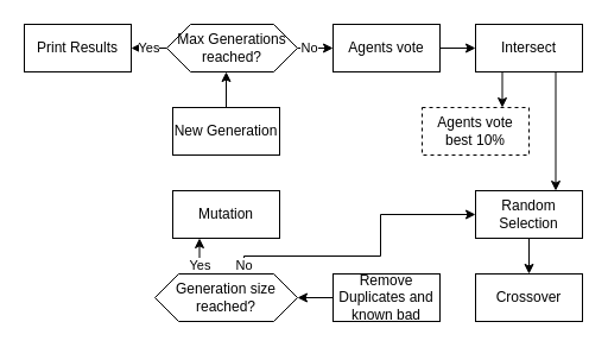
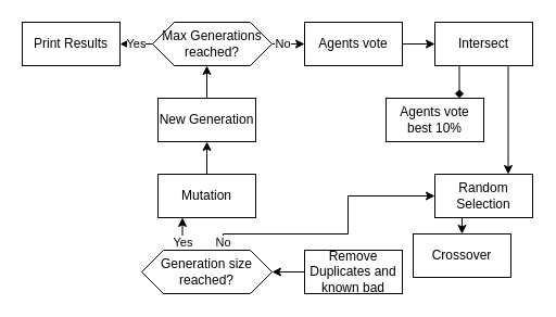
  <mxCell id="0" />
  <mxCell id="1" parent="0" />
  <mxCell id="2" value="No" style="edgeStyle=orthogonalEdgeStyle;rounded=0;orthogonalLoop=1;jettySize=auto;html=1;exitX=1;exitY=0.5;exitDx=0;exitDy=0;entryX=0;entryY=0.5;entryDx=0;entryDy=0;" edge="1" parent="1" source="23" target="5"><mxGeometry x="-0.314" relative="1" as="geometry"><mxPoint x="235" y="15" as="sourcePoint" /><mxPoint as="offset" /></mxGeometry></mxCell>
  <mxCell id="3" value="Yes" style="edgeStyle=orthogonalEdgeStyle;rounded=0;orthogonalLoop=1;jettySize=auto;html=1;exitX=0;exitY=0.5;exitDx=0;exitDy=0;entryX=1;entryY=0.5;entryDx=0;entryDy=0;" edge="1" parent="1" source="23" target="22"><mxGeometry relative="1" as="geometry"><mxPoint x="145" y="15" as="sourcePoint" /></mxGeometry></mxCell>
  <mxCell id="4" style="edgeStyle=orthogonalEdgeStyle;rounded=0;orthogonalLoop=1;jettySize=auto;html=1;exitX=1;exitY=0.5;exitDx=0;exitDy=0;" edge="1" parent="1" source="5" target="8"><mxGeometry relative="1" as="geometry" /></mxCell>
  <mxCell id="5" value="Agents vote" style="whiteSpace=wrap;html=1;" vertex="1" parent="1"><mxGeometry x="280" y="20" width="90" height="40" as="geometry" /></mxCell>
  <mxCell id="6" style="edgeStyle=orthogonalEdgeStyle;rounded=0;orthogonalLoop=1;jettySize=auto;html=1;exitX=0.75;exitY=1;exitDx=0;exitDy=0;entryX=0.75;entryY=0;entryDx=0;entryDy=0;" edge="1" parent="1" source="8" target="11"><mxGeometry relative="1" as="geometry" /></mxCell>
- <mxCell id="7" style="edgeStyle=orthogonalEdgeStyle;rounded=0;orthogonalLoop=1;jettySize=auto;html=1;exitX=0.25;exitY=1;exitDx=0;exitDy=0;entryX=0.75;entryY=0;entryDx=0;entryDy=0;" edge="1" parent="1" source="8" target="9"><mxGeometry relative="1" as="geometry" /></mxCell>
+ <mxCell id="7" style="edgeStyle=orthogonalEdgeStyle;rounded=0;orthogonalLoop=1;jettySize=auto;html=1;exitX=0.25;exitY=1;exitDx=0;exitDy=0;entryX=0.75;entryY=0;entryDx=0;entryDy=0;endArrow=diamond;" edge="1" parent="1" source="8" target="9"><mxGeometry relative="1" as="geometry" /></mxCell>
  <mxCell id="8" value="Intersect" style="whiteSpace=wrap;html=1;" vertex="1" parent="1"><mxGeometry x="400" y="20" width="90" height="40" as="geometry" /></mxCell>
- <mxCell id="9" value="Agents vote best 10%" style="whiteSpace=wrap;html=1;dashed=1;" vertex="1" parent="1"><mxGeometry x="355" y="90" width="90" height="40" as="geometry" /></mxCell>
+ <mxCell id="9" value="Agents vote best 10%" style="whiteSpace=wrap;html=1;" vertex="1" parent="1"><mxGeometry x="355" y="90" width="90" height="40" as="geometry" /></mxCell>
  <mxCell id="10" style="edgeStyle=orthogonalEdgeStyle;rounded=0;orthogonalLoop=1;jettySize=auto;html=1;exitX=0.5;exitY=1;exitDx=0;exitDy=0;entryX=0.5;entryY=0;entryDx=0;entryDy=0;" edge="1" parent="1" source="11" target="12"><mxGeometry relative="1" as="geometry" /></mxCell>
  <mxCell id="11" value="Random Selection" style="whiteSpace=wrap;html=1;" vertex="1" parent="1"><mxGeometry x="400" y="160" width="90" height="40" as="geometry" /></mxCell>
- <mxCell id="12" value="Crossover" style="whiteSpace=wrap;html=1;" vertex="1" parent="1"><mxGeometry x="400" y="230" width="90" height="40" as="geometry" /></mxCell>
+ <mxCell id="12" value="Crossover" style="whiteSpace=wrap;html=1;" vertex="1" parent="1"><mxGeometry x="380" y="215" width="90" height="40" as="geometry" /></mxCell>
  <mxCell id="13" value="Mutation" style="whiteSpace=wrap;html=1;" vertex="1" parent="1"><mxGeometry x="145" y="160" width="90" height="40" as="geometry" /></mxCell>
  <mxCell id="14" style="edgeStyle=orthogonalEdgeStyle;rounded=0;orthogonalLoop=1;jettySize=auto;html=1;exitX=0;exitY=0.5;exitDx=0;exitDy=0;entryX=1;entryY=0.5;entryDx=0;entryDy=0;" edge="1" parent="1" source="15" target="18"><mxGeometry relative="1" as="geometry" /></mxCell>
  <mxCell id="15" value="Remove Duplicates and known bad" style="whiteSpace=wrap;html=1;" vertex="1" parent="1"><mxGeometry x="280" y="230" width="90" height="40" as="geometry" /></mxCell>
  <mxCell id="16" value="No" style="edgeStyle=orthogonalEdgeStyle;rounded=0;orthogonalLoop=1;jettySize=auto;html=1;exitX=0.625;exitY=0;exitDx=0;exitDy=0;entryX=0;entryY=0.5;entryDx=0;entryDy=0;" edge="1" parent="1" source="18" target="11"><mxGeometry x="-0.943" relative="1" as="geometry"><Array as="points"><mxPoint x="205" y="215" /><mxPoint x="320" y="215" /><mxPoint x="320" y="180" /></Array><mxPoint as="offset" /></mxGeometry></mxCell>
  <mxCell id="17" value="Yes" style="edgeStyle=orthogonalEdgeStyle;rounded=0;orthogonalLoop=1;jettySize=auto;html=1;exitX=0.375;exitY=0;exitDx=0;exitDy=0;entryX=0.25;entryY=1;entryDx=0;entryDy=0;" edge="1" parent="1" source="18" target="13"><mxGeometry x="-0.226" relative="1" as="geometry"><mxPoint as="offset" /></mxGeometry></mxCell>
  <mxCell id="18" value="Generation size reached?" style="shape=hexagon;perimeter=hexagonPerimeter2;whiteSpace=wrap;html=1;fixedSize=1;" vertex="1" parent="1"><mxGeometry x="130" y="230" width="120" height="40" as="geometry" /></mxCell>
  <mxCell id="19" style="edgeStyle=orthogonalEdgeStyle;rounded=0;orthogonalLoop=1;jettySize=auto;html=1;exitX=0.5;exitY=0;exitDx=0;exitDy=0;entryX=0.5;entryY=1;entryDx=0;entryDy=0;entryPerimeter=0;" edge="1" parent="1" source="21"><mxGeometry relative="1" as="geometry"><mxPoint x="190" y="60" as="targetPoint" /></mxGeometry></mxCell>
+ <mxCell id="20" value="" style="edgeStyle=orthogonalEdgeStyle;rounded=0;orthogonalLoop=1;jettySize=auto;html=1;exitX=0.5;exitY=0;exitDx=0;exitDy=0;entryX=0.5;entryY=1;entryDx=0;entryDy=0;entryPerimeter=0;" edge="1" parent="1" source="13" target="21"><mxGeometry relative="1" as="geometry"><mxPoint x="210" y="140" as="sourcePoint" /><mxPoint x="210" y="85" as="targetPoint" /></mxGeometry></mxCell>
  <mxCell id="21" value="New Generation" style="whiteSpace=wrap;html=1;" vertex="1" parent="1"><mxGeometry x="145" y="90" width="90" height="40" as="geometry" /></mxCell>
  <mxCell id="22" value="Print Results" style="whiteSpace=wrap;html=1;" vertex="1" parent="1"><mxGeometry x="20" y="20" width="90" height="40" as="geometry" /></mxCell>
  <mxCell id="23" value="Max Generations reached?" style="shape=hexagon;perimeter=hexagonPerimeter2;whiteSpace=wrap;html=1;fixedSize=1;" vertex="1" parent="1"><mxGeometry x="140" y="20" width="110" height="40" as="geometry" /></mxCell>
